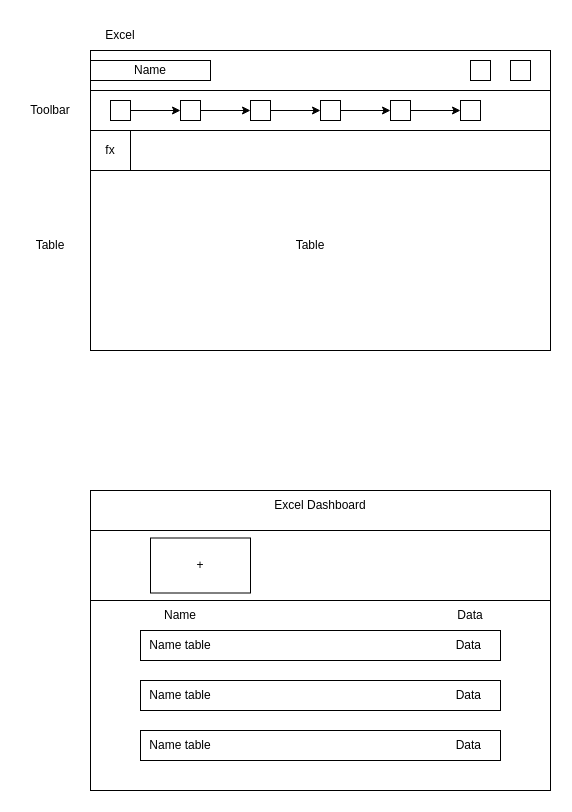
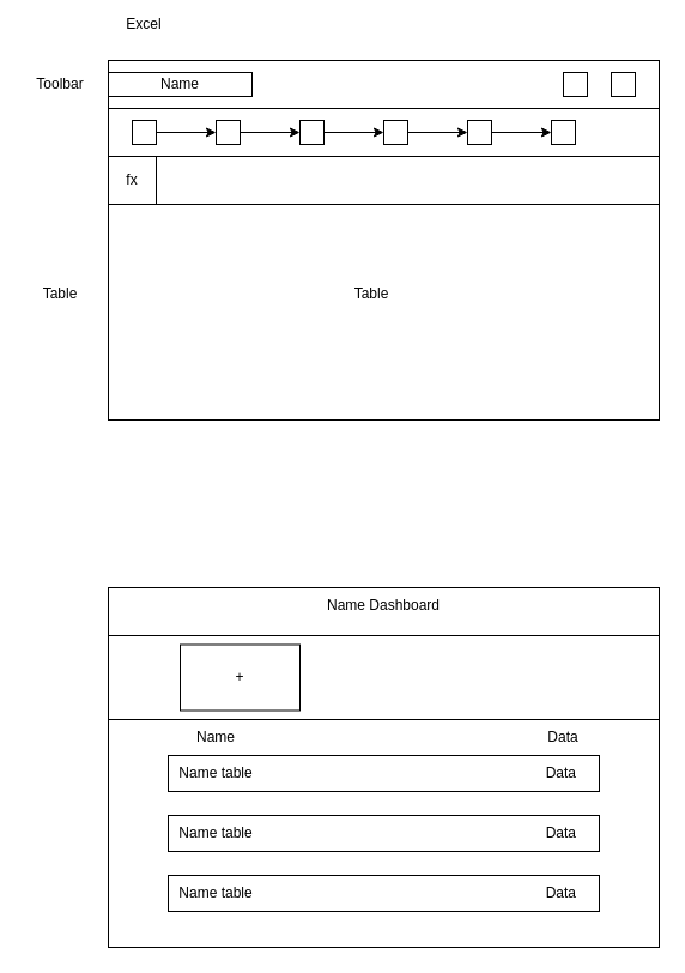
  <mxCell id="0" />
  <mxCell id="1" parent="0" />
  <mxCell id="2" value="" style="rounded=0;whiteSpace=wrap;html=1;fillColor=none;" vertex="1" parent="1"><mxGeometry x="90" y="50" width="460" height="300" as="geometry" /></mxCell>
- <mxCell id="3" value="Excel" style="text;html=1;strokeColor=none;fillColor=none;align=center;verticalAlign=middle;whiteSpace=wrap;rounded=0;" vertex="1" parent="1"><mxGeometry x="90" y="20" width="60" height="30" as="geometry" /></mxCell>
+ <mxCell id="3" value="Excel" style="text;html=1;strokeColor=none;fillColor=none;align=center;verticalAlign=middle;whiteSpace=wrap;rounded=0;" vertex="1" parent="1"><mxGeometry x="90" y="5" width="60" height="30" as="geometry" /></mxCell>
  <mxCell id="4" value="" style="rounded=0;whiteSpace=wrap;html=1;fillColor=none;" vertex="1" parent="1"><mxGeometry x="90" y="50" width="460" height="40" as="geometry" /></mxCell>
  <mxCell id="5" value="" style="rounded=0;whiteSpace=wrap;html=1;fillColor=none;" vertex="1" parent="1"><mxGeometry x="90" y="60" width="120" height="20" as="geometry" /></mxCell>
  <mxCell id="6" value="Name" style="text;html=1;strokeColor=none;fillColor=none;align=center;verticalAlign=middle;whiteSpace=wrap;rounded=0;" vertex="1" parent="1"><mxGeometry x="120" y="55" width="60" height="30" as="geometry" /></mxCell>
  <mxCell id="7" value="" style="rounded=0;whiteSpace=wrap;html=1;fillColor=none;" vertex="1" parent="1"><mxGeometry x="510" y="60" width="20" height="20" as="geometry" /></mxCell>
  <mxCell id="8" value="" style="rounded=0;whiteSpace=wrap;html=1;fillColor=none;" vertex="1" parent="1"><mxGeometry x="470" y="60" width="20" height="20" as="geometry" /></mxCell>
  <mxCell id="9" value="" style="rounded=0;whiteSpace=wrap;html=1;fillColor=none;" vertex="1" parent="1"><mxGeometry x="90" y="90" width="460" height="40" as="geometry" /></mxCell>
  <mxCell id="10" style="edgeStyle=orthogonalEdgeStyle;rounded=0;orthogonalLoop=1;jettySize=auto;html=1;entryX=0;entryY=0.5;entryDx=0;entryDy=0;" edge="1" parent="1" source="11" target="13"><mxGeometry relative="1" as="geometry" /></mxCell>
  <mxCell id="11" value="" style="rounded=0;whiteSpace=wrap;html=1;fillColor=none;" vertex="1" parent="1"><mxGeometry x="110" y="100" width="20" height="20" as="geometry" /></mxCell>
  <mxCell id="12" style="edgeStyle=orthogonalEdgeStyle;rounded=0;orthogonalLoop=1;jettySize=auto;html=1;entryX=0;entryY=0.5;entryDx=0;entryDy=0;" edge="1" parent="1" source="13" target="15"><mxGeometry relative="1" as="geometry" /></mxCell>
  <mxCell id="13" value="" style="rounded=0;whiteSpace=wrap;html=1;fillColor=none;" vertex="1" parent="1"><mxGeometry x="180" y="100" width="20" height="20" as="geometry" /></mxCell>
  <mxCell id="14" style="edgeStyle=orthogonalEdgeStyle;rounded=0;orthogonalLoop=1;jettySize=auto;html=1;" edge="1" parent="1" source="15" target="17"><mxGeometry relative="1" as="geometry" /></mxCell>
  <mxCell id="15" value="" style="rounded=0;whiteSpace=wrap;html=1;fillColor=none;" vertex="1" parent="1"><mxGeometry x="250" y="100" width="20" height="20" as="geometry" /></mxCell>
  <mxCell id="16" style="edgeStyle=orthogonalEdgeStyle;rounded=0;orthogonalLoop=1;jettySize=auto;html=1;entryX=0;entryY=0.5;entryDx=0;entryDy=0;" edge="1" parent="1" source="17" target="19"><mxGeometry relative="1" as="geometry" /></mxCell>
  <mxCell id="17" value="" style="rounded=0;whiteSpace=wrap;html=1;fillColor=none;" vertex="1" parent="1"><mxGeometry x="320" y="100" width="20" height="20" as="geometry" /></mxCell>
  <mxCell id="18" style="edgeStyle=orthogonalEdgeStyle;rounded=0;orthogonalLoop=1;jettySize=auto;html=1;entryX=0;entryY=0.5;entryDx=0;entryDy=0;" edge="1" parent="1" source="19" target="20"><mxGeometry relative="1" as="geometry" /></mxCell>
  <mxCell id="19" value="" style="rounded=0;whiteSpace=wrap;html=1;fillColor=none;" vertex="1" parent="1"><mxGeometry x="390" y="100" width="20" height="20" as="geometry" /></mxCell>
  <mxCell id="20" value="" style="rounded=0;whiteSpace=wrap;html=1;fillColor=none;" vertex="1" parent="1"><mxGeometry x="460" y="100" width="20" height="20" as="geometry" /></mxCell>
  <mxCell id="21" value="" style="rounded=0;whiteSpace=wrap;html=1;fillColor=none;" vertex="1" parent="1"><mxGeometry x="90" y="490" width="460" height="300" as="geometry" /></mxCell>
  <mxCell id="22" value="" style="rounded=0;whiteSpace=wrap;html=1;fillColor=none;" vertex="1" parent="1"><mxGeometry x="90" y="530" width="460" height="70" as="geometry" /></mxCell>
- <mxCell id="23" value="Excel Dashboard" style="text;html=1;strokeColor=none;fillColor=none;align=center;verticalAlign=middle;whiteSpace=wrap;rounded=0;" vertex="1" parent="1"><mxGeometry x="265" y="490" width="110" height="30" as="geometry" /></mxCell>
+ <mxCell id="23" value="Name Dashboard" style="text;html=1;strokeColor=none;fillColor=none;align=center;verticalAlign=middle;whiteSpace=wrap;rounded=0;" vertex="1" parent="1"><mxGeometry x="265" y="490" width="110" height="30" as="geometry" /></mxCell>
  <mxCell id="24" value="" style="rounded=0;whiteSpace=wrap;html=1;fillColor=none;" vertex="1" parent="1"><mxGeometry x="90" y="130" width="460" height="40" as="geometry" /></mxCell>
  <mxCell id="25" value="" style="whiteSpace=wrap;html=1;aspect=fixed;fillColor=none;" vertex="1" parent="1"><mxGeometry x="90" y="130" width="40" height="40" as="geometry" /></mxCell>
  <mxCell id="26" value="fx" style="text;html=1;strokeColor=none;fillColor=none;align=center;verticalAlign=middle;whiteSpace=wrap;rounded=0;" vertex="1" parent="1"><mxGeometry x="80" y="135" width="60" height="30" as="geometry" /></mxCell>
  <mxCell id="27" value="Table" style="text;html=1;strokeColor=none;fillColor=none;align=center;verticalAlign=middle;whiteSpace=wrap;rounded=0;" vertex="1" parent="1"><mxGeometry x="280" y="230" width="60" height="30" as="geometry" /></mxCell>
  <mxCell id="28" value="+" style="rounded=0;whiteSpace=wrap;html=1;fillColor=none;" vertex="1" parent="1"><mxGeometry x="150" y="537.5" width="100" height="55" as="geometry" /></mxCell>
  <mxCell id="29" value="" style="rounded=0;whiteSpace=wrap;html=1;fillColor=none;" vertex="1" parent="1"><mxGeometry x="140" y="630" width="360" height="30" as="geometry" /></mxCell>
  <mxCell id="30" value="Name table" style="text;html=1;strokeColor=none;fillColor=none;align=center;verticalAlign=middle;whiteSpace=wrap;rounded=0;" vertex="1" parent="1"><mxGeometry x="140" y="630" width="80" height="30" as="geometry" /></mxCell>
  <mxCell id="31" value="Data&amp;nbsp;" style="text;html=1;strokeColor=none;fillColor=none;align=center;verticalAlign=middle;whiteSpace=wrap;rounded=0;" vertex="1" parent="1"><mxGeometry x="440" y="630" width="60" height="30" as="geometry" /></mxCell>
  <mxCell id="32" value="" style="rounded=0;whiteSpace=wrap;html=1;fillColor=none;" vertex="1" parent="1"><mxGeometry x="140" y="680" width="360" height="30" as="geometry" /></mxCell>
  <mxCell id="33" value="Name table" style="text;html=1;strokeColor=none;fillColor=none;align=center;verticalAlign=middle;whiteSpace=wrap;rounded=0;" vertex="1" parent="1"><mxGeometry x="140" y="680" width="80" height="30" as="geometry" /></mxCell>
  <mxCell id="34" value="Data&amp;nbsp;" style="text;html=1;strokeColor=none;fillColor=none;align=center;verticalAlign=middle;whiteSpace=wrap;rounded=0;" vertex="1" parent="1"><mxGeometry x="440" y="680" width="60" height="30" as="geometry" /></mxCell>
  <mxCell id="35" value="" style="rounded=0;whiteSpace=wrap;html=1;fillColor=none;" vertex="1" parent="1"><mxGeometry x="140" y="730" width="360" height="30" as="geometry" /></mxCell>
  <mxCell id="36" value="Name table" style="text;html=1;strokeColor=none;fillColor=none;align=center;verticalAlign=middle;whiteSpace=wrap;rounded=0;" vertex="1" parent="1"><mxGeometry x="140" y="730" width="80" height="30" as="geometry" /></mxCell>
  <mxCell id="37" value="Data&amp;nbsp;" style="text;html=1;strokeColor=none;fillColor=none;align=center;verticalAlign=middle;whiteSpace=wrap;rounded=0;" vertex="1" parent="1"><mxGeometry x="440" y="730" width="60" height="30" as="geometry" /></mxCell>
  <mxCell id="38" value="Name" style="text;html=1;strokeColor=none;fillColor=none;align=center;verticalAlign=middle;whiteSpace=wrap;rounded=0;" vertex="1" parent="1"><mxGeometry x="150" y="600" width="60" height="30" as="geometry" /></mxCell>
  <mxCell id="39" value="Data" style="text;html=1;strokeColor=none;fillColor=none;align=center;verticalAlign=middle;whiteSpace=wrap;rounded=0;" vertex="1" parent="1"><mxGeometry x="440" y="600" width="60" height="30" as="geometry" /></mxCell>
- <mxCell id="40" value="Toolbar" style="text;html=1;strokeColor=none;fillColor=none;align=center;verticalAlign=middle;whiteSpace=wrap;rounded=0;" vertex="1" parent="1"><mxGeometry y="95" width="60" height="30" as="geometry" x="20" /></mxCell>
+ <mxCell id="40" value="Toolbar" style="text;html=1;strokeColor=none;fillColor=none;align=center;verticalAlign=middle;whiteSpace=wrap;rounded=0;" vertex="1" parent="1"><mxGeometry x="20" y="55" width="60" height="30" as="geometry" /></mxCell>
  <mxCell id="41" value="Table" style="text;html=1;strokeColor=none;fillColor=none;align=center;verticalAlign=middle;whiteSpace=wrap;rounded=0;" vertex="1" parent="1"><mxGeometry y="230" width="60" height="30" as="geometry" x="20" /></mxCell>
